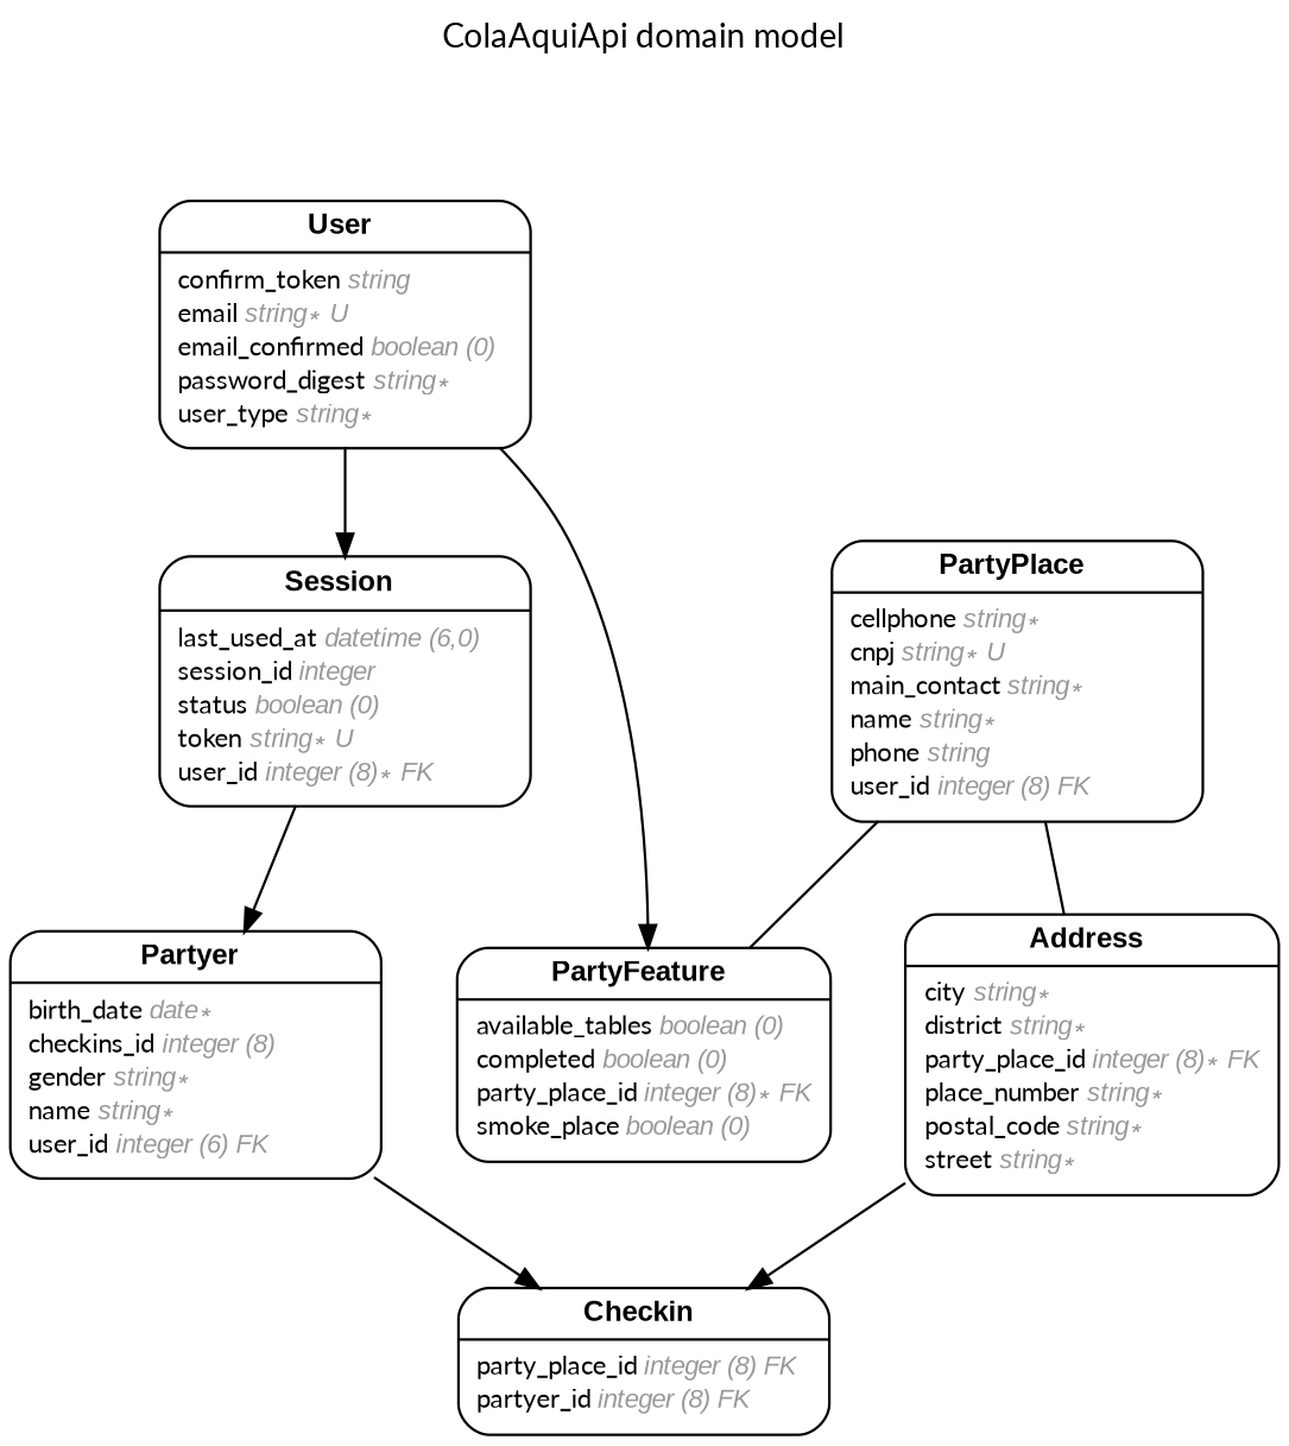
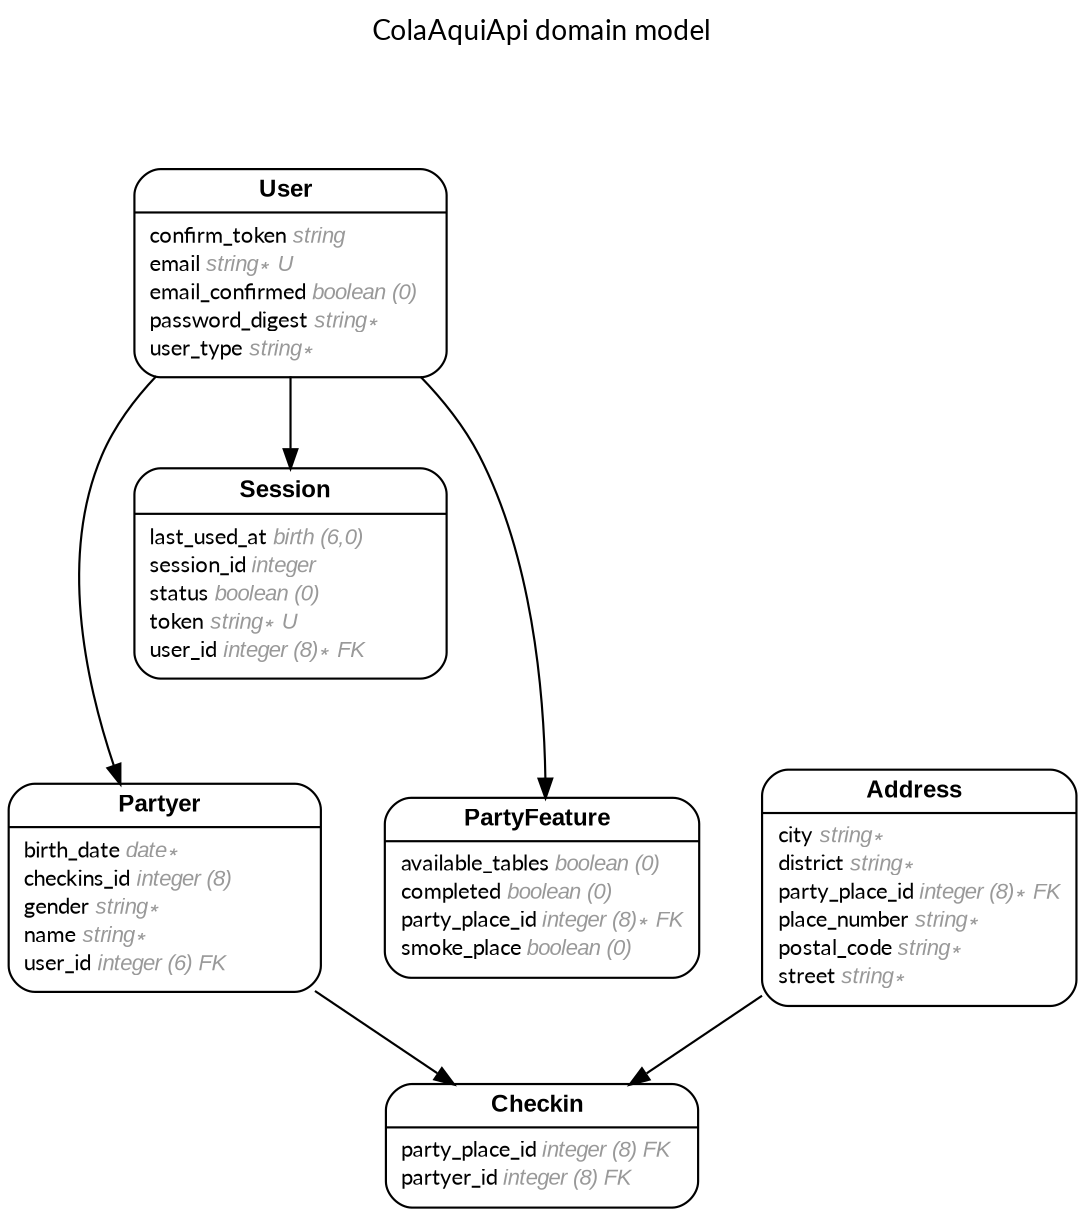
  digraph {
    concentrate=true
    fontname=Lato
    fontsize=13
    label="ColaAquiApi domain model\n\n"
    labelloc=t
    nodesep=0.4
    rankdir=TB
    ranksep=0.5
    splines=spline
    node [fontname=Lato fontsize=10 margin="0.07,0.05" penwidth=1.0 shape=Mrecord]
    edge [arrowhead=normal arrowsize=0.9 arrowtail=none dir=both fontname=Lato fontsize=7 labelangle=32 labeldistance=1.8 penwidth=1.0 weight=2]
    n1 [label=<{<table border="0" align="center" cellspacing="0.5" cellpadding="0" width="134">   <tr><td align="center" valign="bottom" width="130"><font face="Arial Bold" point-size="11">Address</font></td></tr> </table> | <table border="0" align="left" cellspacing="2" cellpadding="0" width="134">   <tr><td align="left" width="130" port="city">city <font face="Arial Italic" color="grey60">string ∗</font></td></tr>   <tr><td align="left" width="130" port="district">district <font face="Arial Italic" color="grey60">string ∗</font></td></tr>   <tr><td align="left" width="130" port="party_place_id">party_place_id <font face="Arial Italic" color="grey60">integer (8) ∗ FK</font></td></tr>   <tr><td align="left" width="130" port="place_number">place_number <font face="Arial Italic" color="grey60">string ∗</font></td></tr>   <tr><td align="left" width="130" port="postal_code">postal_code <font face="Arial Italic" color="grey60">string ∗</font></td></tr>   <tr><td align="left" width="130" port="street">street <font face="Arial Italic" color="grey60">string ∗</font></td></tr> </table> }>]
    n2 [label=<{<table border="0" align="center" cellspacing="0.5" cellpadding="0" width="134">   <tr><td align="center" valign="bottom" width="130"><font face="Arial Bold" point-size="11">Checkin</font></td></tr> </table> | <table border="0" align="left" cellspacing="2" cellpadding="0" width="134">   <tr><td align="left" width="130" port="party_place_id">party_place_id <font face="Arial Italic" color="grey60">integer (8) FK</font></td></tr>   <tr><td align="left" width="130" port="partyer_id">partyer_id <font face="Arial Italic" color="grey60">integer (8) FK</font></td></tr> </table> }>]
    n3 [label=<{<table border="0" align="center" cellspacing="0.5" cellpadding="0" width="134">   <tr><td align="center" valign="bottom" width="130"><font face="Arial Bold" point-size="11">PartyFeature</font></td></tr> </table> | <table border="0" align="left" cellspacing="2" cellpadding="0" width="134">   <tr><td align="left" width="130" port="available_tables">available_tables <font face="Arial Italic" color="grey60">boolean (0)</font></td></tr>   <tr><td align="left" width="130" port="completed">completed <font face="Arial Italic" color="grey60">boolean (0)</font></td></tr>   <tr><td align="left" width="130" port="party_place_id">party_place_id <font face="Arial Italic" color="grey60">integer (8) ∗ FK</font></td></tr>   <tr><td align="left" width="130" port="smoke_place">smoke_place <font face="Arial Italic" color="grey60">boolean (0)</font></td></tr> </table> }>]
-   n4 [label=<{<table border="0" align="center" cellspacing="0.5" cellpadding="0" width="134">   <tr><td align="center" valign="bottom" width="130"><font face="Arial Bold" point-size="11">PartyPlace</font></td></tr> </table> | <table border="0" align="left" cellspacing="2" cellpadding="0" width="134">   <tr><td align="left" width="130" port="cellphone">cellphone <font face="Arial Italic" color="grey60">string ∗</font></td></tr>   <tr><td align="left" width="130" port="cnpj">cnpj <font face="Arial Italic" color="grey60">string ∗ U</font></td></tr>   <tr><td align="left" width="130" port="main_contact">main_contact <font face="Arial Italic" color="grey60">string ∗</font></td></tr>   <tr><td align="left" width="130" port="name">name <font face="Arial Italic" color="grey60">string ∗</font></td></tr>   <tr><td align="left" width="130" port="phone">phone <font face="Arial Italic" color="grey60">string</font></td></tr>   <tr><td align="left" width="130" port="user_id">user_id <font face="Arial Italic" color="grey60">integer (8) FK</font></td></tr> </table> }>]
    n5 [label=<{<table border="0" align="center" cellspacing="0.5" cellpadding="0" width="134">   <tr><td align="center" valign="bottom" width="130"><font face="Arial Bold" point-size="11">Partyer</font></td></tr> </table> | <table border="0" align="left" cellspacing="2" cellpadding="0" width="134">   <tr><td align="left" width="130" port="birth_date">birth_date <font face="Arial Italic" color="grey60">date ∗</font></td></tr>   <tr><td align="left" width="130" port="checkins_id">checkins_id <font face="Arial Italic" color="grey60">integer (8)</font></td></tr>   <tr><td align="left" width="130" port="gender">gender <font face="Arial Italic" color="grey60">string ∗</font></td></tr>   <tr><td align="left" width="130" port="name">name <font face="Arial Italic" color="grey60">string ∗</font></td></tr>   <tr><td align="left" width="130" port="user_id">user_id <font face="Arial Italic" color="grey60">integer (6) FK</font></td></tr> </table> }>]
-   n6 [label=<{<table border="0" align="center" cellspacing="0.5" cellpadding="0" width="134">   <tr><td align="center" valign="bottom" width="130"><font face="Arial Bold" point-size="11">Session</font></td></tr> </table> | <table border="0" align="left" cellspacing="2" cellpadding="0" width="134">   <tr><td align="left" width="130" port="last_used_at">last_used_at <font face="Arial Italic" color="grey60">datetime (6,0)</font></td></tr>   <tr><td align="left" width="130" port="session_id">session_id <font face="Arial Italic" color="grey60">integer</font></td></tr>   <tr><td align="left" width="130" port="status">status <font face="Arial Italic" color="grey60">boolean (0)</font></td></tr>   <tr><td align="left" width="130" port="token">token <font face="Arial Italic" color="grey60">string ∗ U</font></td></tr>   <tr><td align="left" width="130" port="user_id">user_id <font face="Arial Italic" color="grey60">integer (8) ∗ FK</font></td></tr> </table> }>]
+   n6 [label=<{<table border="0" align="center" cellspacing="0.5" cellpadding="0" width="134">   <tr><td align="center" valign="bottom" width="130"><font face="Arial Bold" point-size="11">Session</font></td></tr> </table> | <table border="0" align="left" cellspacing="2" cellpadding="0" width="134">   <tr><td align="left" width="130" port="last_used_at">last_used_at <font face="Arial Italic" color="grey60">birth (6,0)</font></td></tr>   <tr><td align="left" width="130" port="session_id">session_id <font face="Arial Italic" color="grey60">integer</font></td></tr>   <tr><td align="left" width="130" port="status">status <font face="Arial Italic" color="grey60">boolean (0)</font></td></tr>   <tr><td align="left" width="130" port="token">token <font face="Arial Italic" color="grey60">string ∗ U</font></td></tr>   <tr><td align="left" width="130" port="user_id">user_id <font face="Arial Italic" color="grey60">integer (8) ∗ FK</font></td></tr> </table> }>]
    n7 [label=<{<table border="0" align="center" cellspacing="0.5" cellpadding="0" width="134">   <tr><td align="center" valign="bottom" width="130"><font face="Arial Bold" point-size="11">User</font></td></tr> </table> | <table border="0" align="left" cellspacing="2" cellpadding="0" width="134">   <tr><td align="left" width="130" port="confirm_token">confirm_token <font face="Arial Italic" color="grey60">string</font></td></tr>   <tr><td align="left" width="130" port="email">email <font face="Arial Italic" color="grey60">string ∗ U</font></td></tr>   <tr><td align="left" width="130" port="email_confirmed">email_confirmed <font face="Arial Italic" color="grey60">boolean (0)</font></td></tr>   <tr><td align="left" width="130" port="password_digest">password_digest <font face="Arial Italic" color="grey60">string ∗</font></td></tr>   <tr><td align="left" width="130" port="user_type">user_type <font face="Arial Italic" color="grey60">string ∗</font></td></tr> </table> }>]
    n1 -> n2
-   n4 -> n1 [arrowhead=none]
-   n4 -> n3 [arrowhead=none]
    n5 -> n2
    n7 -> n3 [weight=1]
-   n6 -> n5 [weight=1]
+   n7 -> n5 [weight=1]
    n7 -> n6
  }
